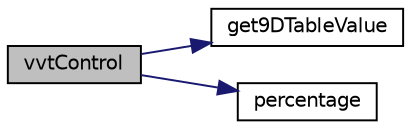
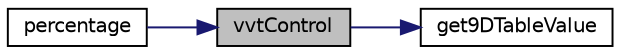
  digraph {
    rankdir=LR
    node [color=black fillcolor=white fontname=Helvetica fontsize=10 shape=record style=filled]
    edge [color=midnightblue fontname=Helvetica fontsize=10 labelfontname=Helvetica labelfontsize=10 style=solid]
    n1 [fillcolor=grey75 fontcolor=black height=0.2 label=vvtControl width=0.4]
    n2 [height=0.2 label=get9DTableValue width=0.4]
    n3 [height=0.2 label=percentage width=0.4]
    n1 -> n2
-   n1 -> n3
+   n3 -> n1
  }
